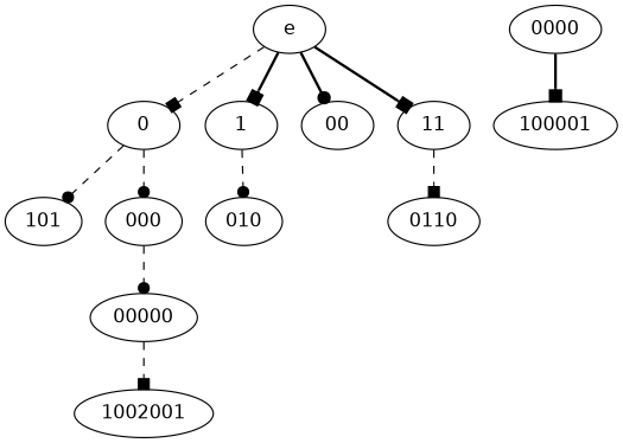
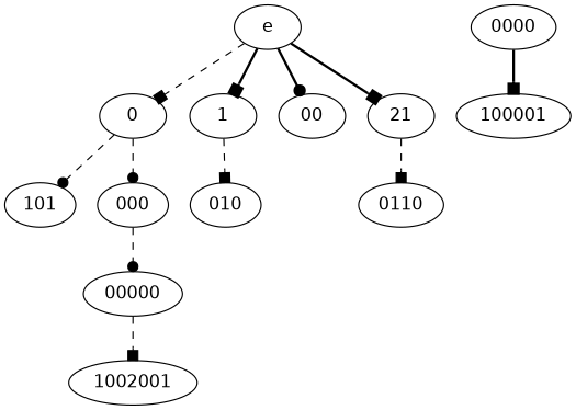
  digraph {
    node [fontname=DejaVuSans]
    edge [arrowhead=box style=dashed]
    e
    0
    1
    00
-   11
+   11 [label=21]
    101
    000
    010
    0110
    00000
    0000
    100001
    n13 [label=1002001]
    e -> 0
    e -> 1 [style=bold]
    e -> 00 [arrowhead=dot style=bold]
    e -> 11 [style=bold]
    0 -> 101 [arrowhead=dot]
    0 -> 000 [arrowhead=dot]
-   1 -> 010 [arrowhead=dot]
+   1 -> 010
    11 -> 0110
    000 -> 00000 [arrowhead=dot]
    00000 -> n13
    0000 -> 100001 [style=bold]
  }
